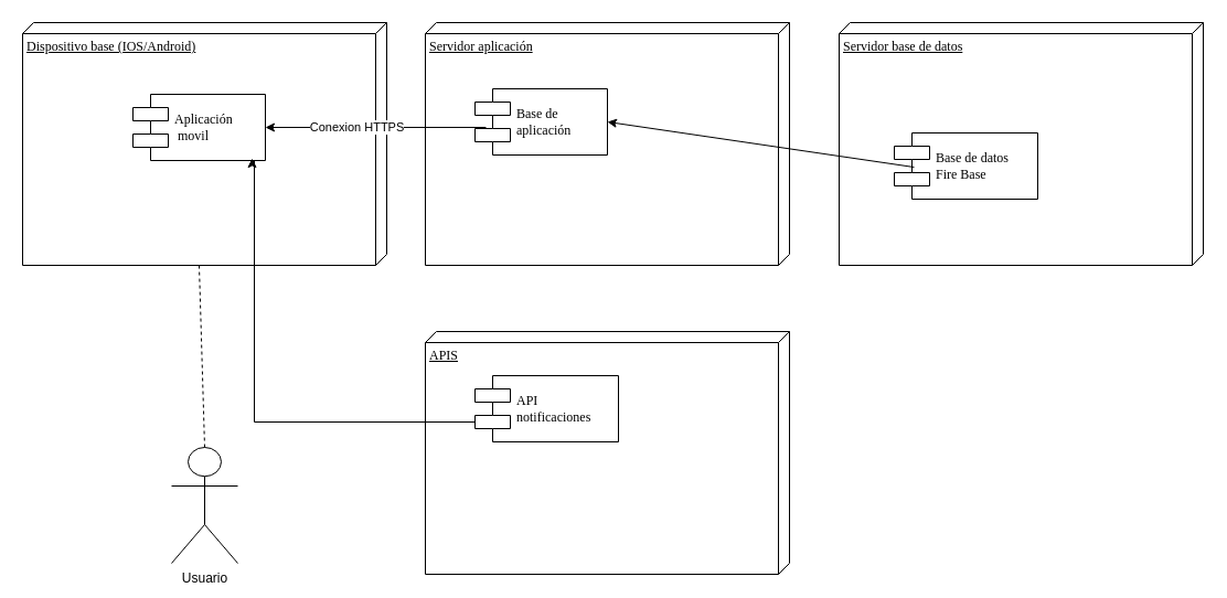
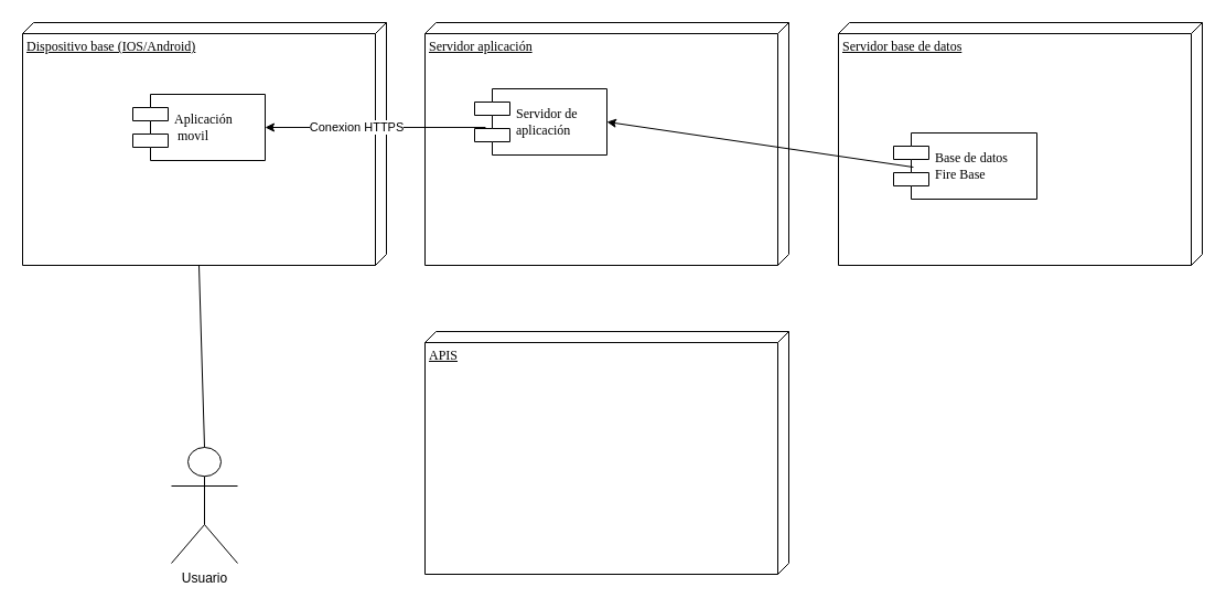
  <mxCell id="0" />
  <mxCell id="1" parent="0" />
  <mxCell id="2" value="Dispositivo base (IOS/Android)" style="verticalAlign=top;align=left;spacingTop=8;spacingLeft=2;spacingRight=12;shape=cube;size=10;direction=south;fontStyle=4;html=1;rounded=0;shadow=0;comic=0;labelBackgroundColor=none;strokeWidth=1;fontFamily=Verdana;fontSize=12" vertex="1" parent="1"><mxGeometry x="20" y="20" width="330" height="220" as="geometry" /></mxCell>
  <mxCell id="3" value="Servidor aplicación" style="verticalAlign=top;align=left;spacingTop=8;spacingLeft=2;spacingRight=12;shape=cube;size=10;direction=south;fontStyle=4;html=1;rounded=0;shadow=0;comic=0;labelBackgroundColor=none;strokeWidth=1;fontFamily=Verdana;fontSize=12" vertex="1" parent="1"><mxGeometry x="385" y="20" width="330" height="220" as="geometry" /></mxCell>
  <mxCell id="4" value="Servidor base de datos" style="verticalAlign=top;align=left;spacingTop=8;spacingLeft=2;spacingRight=12;shape=cube;size=10;direction=south;fontStyle=4;html=1;rounded=0;shadow=0;comic=0;labelBackgroundColor=none;strokeWidth=1;fontFamily=Verdana;fontSize=12" vertex="1" parent="1"><mxGeometry x="760" y="20" width="330" height="220" as="geometry" /></mxCell>
  <mxCell id="5" value="Aplicación&lt;div&gt;&amp;nbsp;movil&lt;/div&gt;" style="shape=component;align=left;spacingLeft=36;rounded=0;shadow=0;comic=0;labelBackgroundColor=none;strokeWidth=1;fontFamily=Verdana;fontSize=12;html=1;" vertex="1" parent="1"><mxGeometry x="120" y="85" width="120" height="60" as="geometry" /></mxCell>
- <mxCell id="6" value="Base de&amp;nbsp;&lt;div&gt;aplicación&lt;/div&gt;" style="shape=component;align=left;spacingLeft=36;rounded=0;shadow=0;comic=0;labelBackgroundColor=none;strokeWidth=1;fontFamily=Verdana;fontSize=12;html=1;" vertex="1" parent="1"><mxGeometry x="430" y="80" width="120" height="60" as="geometry" /></mxCell>
+ <mxCell id="6" value="Servidor de&amp;nbsp;&lt;div&gt;aplicación&lt;/div&gt;" style="shape=component;align=left;spacingLeft=36;rounded=0;shadow=0;comic=0;labelBackgroundColor=none;strokeWidth=1;fontFamily=Verdana;fontSize=12;html=1;" vertex="1" parent="1"><mxGeometry x="430" y="80" width="120" height="60" as="geometry" /></mxCell>
  <mxCell id="7" value="Base de datos&lt;div&gt;Fire Base&amp;nbsp;&lt;/div&gt;" style="shape=component;align=left;spacingLeft=36;rounded=0;shadow=0;comic=0;labelBackgroundColor=none;strokeWidth=1;fontFamily=Verdana;fontSize=12;html=1;" vertex="1" parent="1"><mxGeometry x="810" y="120" width="130" height="60" as="geometry" /></mxCell>
  <mxCell id="8" value="Usuario" style="shape=umlActor;verticalLabelPosition=bottom;verticalAlign=top;html=1;outlineConnect=0;" vertex="1" parent="1"><mxGeometry x="155" y="405" width="60" height="105" as="geometry" /></mxCell>
- <mxCell id="9" value="" style="endArrow=none;html=1;rounded=0;entryX=0;entryY=0;entryDx=220;entryDy=170;entryPerimeter=0;exitX=0.5;exitY=0;exitDx=0;exitDy=0;exitPerimeter=0;dashed=1;" edge="1" parent="1" source="8" target="2"><mxGeometry width="50" height="50" relative="1" as="geometry"><mxPoint x="520" y="370" as="sourcePoint" /><mxPoint x="570" y="320" as="targetPoint" /><Array as="points" /></mxGeometry></mxCell>
+ <mxCell id="9" value="" style="endArrow=none;html=1;rounded=0;entryX=0;entryY=0;entryDx=220;entryDy=170;entryPerimeter=0;exitX=0.5;exitY=0;exitDx=0;exitDy=0;exitPerimeter=0;" edge="1" parent="1" source="8" target="2"><mxGeometry width="50" height="50" relative="1" as="geometry"><mxPoint x="520" y="370" as="sourcePoint" /><mxPoint x="570" y="320" as="targetPoint" /><Array as="points" /></mxGeometry></mxCell>
  <mxCell id="10" value="APIS" style="verticalAlign=top;align=left;spacingTop=8;spacingLeft=2;spacingRight=12;shape=cube;size=10;direction=south;fontStyle=4;html=1;rounded=0;shadow=0;comic=0;labelBackgroundColor=none;strokeWidth=1;fontFamily=Verdana;fontSize=12" vertex="1" parent="1"><mxGeometry x="385" y="300" width="330" height="220" as="geometry" /></mxCell>
  <mxCell id="11" value="" style="endArrow=classic;html=1;rounded=0;entryX=1;entryY=0.5;entryDx=0;entryDy=0;exitX=0.083;exitY=0.583;exitDx=0;exitDy=0;exitPerimeter=0;" edge="1" parent="1" source="6" target="5"><mxGeometry width="50" height="50" relative="1" as="geometry"><mxPoint x="380" y="70" as="sourcePoint" /><mxPoint x="410" y="290" as="targetPoint" /></mxGeometry></mxCell>
  <mxCell id="12" value="Conexion HTTPS" style="edgeLabel;html=1;align=center;verticalAlign=middle;resizable=0;points=[];" connectable="0" vertex="1" parent="11"><mxGeometry x="0.175" relative="1" as="geometry"><mxPoint as="offset" /></mxGeometry></mxCell>
  <mxCell id="13" value="" style="endArrow=classic;html=1;rounded=0;entryX=1;entryY=0.5;entryDx=0;entryDy=0;exitX=0.138;exitY=0.517;exitDx=0;exitDy=0;exitPerimeter=0;" edge="1" parent="1" source="7" target="6"><mxGeometry width="50" height="50" relative="1" as="geometry"><mxPoint x="520" y="370" as="sourcePoint" /><mxPoint x="570" y="320" as="targetPoint" /></mxGeometry></mxCell>
- <mxCell id="14" value="API&amp;nbsp;&lt;div&gt;notificaciones&lt;/div&gt;" style="shape=component;align=left;spacingLeft=36;rounded=0;shadow=0;comic=0;labelBackgroundColor=none;strokeWidth=1;fontFamily=Verdana;fontSize=12;html=1;" vertex="1" parent="1"><mxGeometry x="430" y="340" width="130" height="60" as="geometry" /></mxCell>
- <mxCell id="15" style="edgeStyle=orthogonalEdgeStyle;rounded=0;orthogonalLoop=1;jettySize=auto;html=1;entryX=0.9;entryY=0.967;entryDx=0;entryDy=0;exitX=0;exitY=0.7;exitDx=0;exitDy=0;entryPerimeter=0;" edge="1" parent="1" source="14" target="5"><mxGeometry relative="1" as="geometry"><mxPoint x="438" y="362.98" as="sourcePoint" /><mxPoint x="200" y="130" as="targetPoint" /><Array as="points"><mxPoint x="230" y="382" /><mxPoint x="230" y="145" /><mxPoint x="228" y="145" /></Array></mxGeometry></mxCell>
